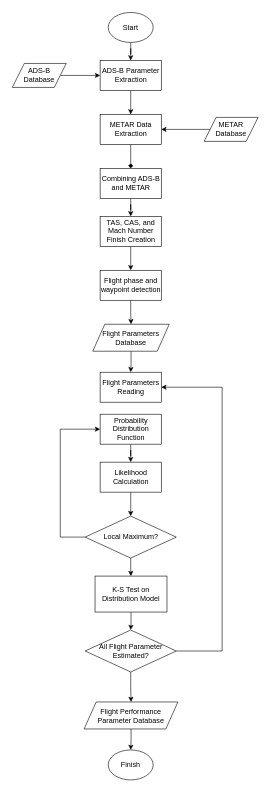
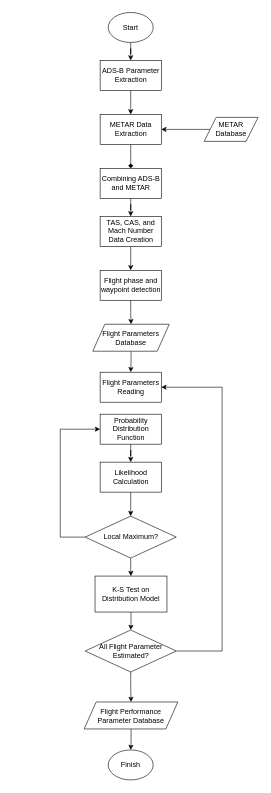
  <mxCell id="0" />
  <mxCell id="1" parent="0" />
  <mxCell id="2" style="edgeStyle=orthogonalEdgeStyle;rounded=0;orthogonalLoop=1;jettySize=auto;html=1;" edge="1" parent="1" source="3" target="7"><mxGeometry relative="1" as="geometry" /></mxCell>
  <mxCell id="3" value="Start" style="ellipse;whiteSpace=wrap;html=1;" vertex="1" parent="1"><mxGeometry x="180" y="20" width="75" height="50" as="geometry" /></mxCell>
- <mxCell id="4" style="edgeStyle=orthogonalEdgeStyle;rounded=0;orthogonalLoop=1;jettySize=auto;html=1;" edge="1" parent="1" source="5" target="7"><mxGeometry relative="1" as="geometry" /></mxCell>
- <mxCell id="5" value="ADS-B Database" style="shape=parallelogram;perimeter=parallelogramPerimeter;whiteSpace=wrap;html=1;fixedSize=1;" vertex="1" parent="1"><mxGeometry x="20" y="105" width="90" height="40" as="geometry" /></mxCell>
  <mxCell id="6" style="edgeStyle=orthogonalEdgeStyle;rounded=0;orthogonalLoop=1;jettySize=auto;html=1;entryX=0.5;entryY=0;entryDx=0;entryDy=0;" edge="1" parent="1" source="7" target="11"><mxGeometry relative="1" as="geometry" /></mxCell>
  <mxCell id="7" value="ADS-B Parameter Extraction" style="rounded=0;whiteSpace=wrap;html=1;" vertex="1" parent="1"><mxGeometry x="166.5" y="100" width="102" height="50" as="geometry" /></mxCell>
  <mxCell id="8" style="edgeStyle=orthogonalEdgeStyle;rounded=0;orthogonalLoop=1;jettySize=auto;html=1;entryX=1;entryY=0.5;entryDx=0;entryDy=0;" edge="1" parent="1" source="9" target="11"><mxGeometry relative="1" as="geometry" /></mxCell>
  <mxCell id="9" value="METAR Database" style="shape=parallelogram;perimeter=parallelogramPerimeter;whiteSpace=wrap;html=1;fixedSize=1;" vertex="1" parent="1"><mxGeometry x="340" y="195" width="90" height="40" as="geometry" /></mxCell>
  <mxCell id="10" style="edgeStyle=orthogonalEdgeStyle;rounded=0;orthogonalLoop=1;jettySize=auto;html=1;endArrow=diamond;" edge="1" parent="1" source="11" target="13"><mxGeometry relative="1" as="geometry" /></mxCell>
  <mxCell id="11" value="METAR Data Extraction" style="rounded=0;whiteSpace=wrap;html=1;" vertex="1" parent="1"><mxGeometry x="166.5" y="190" width="102" height="50" as="geometry" /></mxCell>
  <mxCell id="12" style="edgeStyle=orthogonalEdgeStyle;rounded=0;orthogonalLoop=1;jettySize=auto;html=1;" edge="1" parent="1" source="13" target="15"><mxGeometry relative="1" as="geometry" /></mxCell>
  <mxCell id="13" value="Combining ADS-B and METAR" style="rounded=0;whiteSpace=wrap;html=1;" vertex="1" parent="1"><mxGeometry x="166.5" y="280" width="102" height="50" as="geometry" /></mxCell>
  <mxCell id="14" style="edgeStyle=orthogonalEdgeStyle;rounded=0;orthogonalLoop=1;jettySize=auto;html=1;" edge="1" parent="1" source="15" target="17"><mxGeometry relative="1" as="geometry" /></mxCell>
- <mxCell id="15" value="TAS, CAS, and Mach Number Finish Creation" style="rounded=0;whiteSpace=wrap;html=1;" vertex="1" parent="1"><mxGeometry x="166.5" y="360" width="102" height="50" as="geometry" /></mxCell>
+ <mxCell id="15" value="TAS, CAS, and Mach Number Data Creation" style="rounded=0;whiteSpace=wrap;html=1;" vertex="1" parent="1"><mxGeometry x="166.5" y="360" width="102" height="50" as="geometry" /></mxCell>
  <mxCell id="16" style="edgeStyle=orthogonalEdgeStyle;rounded=0;orthogonalLoop=1;jettySize=auto;html=1;" edge="1" parent="1" source="17" target="19"><mxGeometry relative="1" as="geometry" /></mxCell>
  <mxCell id="17" value="Flight phase and waypoint detection" style="rounded=0;whiteSpace=wrap;html=1;" vertex="1" parent="1"><mxGeometry x="166.5" y="450" width="102" height="50" as="geometry" /></mxCell>
  <mxCell id="18" style="edgeStyle=orthogonalEdgeStyle;rounded=0;orthogonalLoop=1;jettySize=auto;html=1;" edge="1" parent="1" source="19" target="29"><mxGeometry relative="1" as="geometry" /></mxCell>
  <mxCell id="19" value="Flight Parameters Database" style="shape=parallelogram;perimeter=parallelogramPerimeter;whiteSpace=wrap;html=1;fixedSize=1;" vertex="1" parent="1"><mxGeometry x="154.25" y="540" width="127.5" height="45" as="geometry" /></mxCell>
  <mxCell id="20" style="edgeStyle=orthogonalEdgeStyle;rounded=0;orthogonalLoop=1;jettySize=auto;html=1;" edge="1" parent="1" source="21" target="23"><mxGeometry relative="1" as="geometry" /></mxCell>
  <mxCell id="21" value="Probability Distribution Function" style="rounded=0;whiteSpace=wrap;html=1;" vertex="1" parent="1"><mxGeometry x="166.5" y="690" width="102" height="50" as="geometry" /></mxCell>
  <mxCell id="22" style="edgeStyle=orthogonalEdgeStyle;rounded=0;orthogonalLoop=1;jettySize=auto;html=1;" edge="1" parent="1" source="23" target="26"><mxGeometry relative="1" as="geometry" /></mxCell>
  <mxCell id="23" value="Likelihood Calculation" style="rounded=0;whiteSpace=wrap;html=1;" vertex="1" parent="1"><mxGeometry x="166.5" y="770" width="102" height="50" as="geometry" /></mxCell>
  <mxCell id="24" style="edgeStyle=orthogonalEdgeStyle;rounded=0;orthogonalLoop=1;jettySize=auto;html=1;entryX=0;entryY=0.5;entryDx=0;entryDy=0;exitX=0;exitY=0.5;exitDx=0;exitDy=0;" edge="1" parent="1" source="26" target="21"><mxGeometry relative="1" as="geometry"><Array as="points"><mxPoint x="100" y="895" /><mxPoint x="100" y="715" /></Array></mxGeometry></mxCell>
  <mxCell id="25" style="edgeStyle=orthogonalEdgeStyle;rounded=0;orthogonalLoop=1;jettySize=auto;html=1;entryX=0.5;entryY=0;entryDx=0;entryDy=0;" edge="1" parent="1" source="26" target="28"><mxGeometry relative="1" as="geometry" /></mxCell>
  <mxCell id="26" value="Local Maximum?" style="rhombus;whiteSpace=wrap;html=1;" vertex="1" parent="1"><mxGeometry x="141.5" y="860" width="152" height="70" as="geometry" /></mxCell>
  <mxCell id="27" style="edgeStyle=orthogonalEdgeStyle;rounded=0;orthogonalLoop=1;jettySize=auto;html=1;" edge="1" parent="1" source="28" target="32"><mxGeometry relative="1" as="geometry" /></mxCell>
  <mxCell id="28" value="K-S Test on Distribution Model" style="rounded=0;whiteSpace=wrap;html=1;" vertex="1" parent="1"><mxGeometry x="158" y="960" width="120" height="60" as="geometry" /></mxCell>
  <mxCell id="29" value="Flight Parameters Reading" style="rounded=0;whiteSpace=wrap;html=1;" vertex="1" parent="1"><mxGeometry x="166.5" y="620" width="102" height="50" as="geometry" /></mxCell>
  <mxCell id="30" style="edgeStyle=orthogonalEdgeStyle;rounded=0;orthogonalLoop=1;jettySize=auto;html=1;entryX=1;entryY=0.5;entryDx=0;entryDy=0;" edge="1" parent="1" source="32" target="29"><mxGeometry relative="1" as="geometry"><Array as="points"><mxPoint x="370" y="1085" /><mxPoint x="370" y="645" /></Array></mxGeometry></mxCell>
  <mxCell id="31" style="edgeStyle=orthogonalEdgeStyle;rounded=0;orthogonalLoop=1;jettySize=auto;html=1;" edge="1" parent="1" source="32" target="34"><mxGeometry relative="1" as="geometry" /></mxCell>
  <mxCell id="32" value="All Flight Parameter Estimated?" style="rhombus;whiteSpace=wrap;html=1;" vertex="1" parent="1"><mxGeometry x="141.5" y="1050" width="152" height="70" as="geometry" /></mxCell>
  <mxCell id="33" style="edgeStyle=orthogonalEdgeStyle;rounded=0;orthogonalLoop=1;jettySize=auto;html=1;" edge="1" parent="1" source="34" target="35"><mxGeometry relative="1" as="geometry" /></mxCell>
  <mxCell id="34" value="Flight Performance Parameter Database" style="shape=parallelogram;perimeter=parallelogramPerimeter;whiteSpace=wrap;html=1;fixedSize=1;" vertex="1" parent="1"><mxGeometry x="139.88" y="1170" width="156.25" height="45" as="geometry" /></mxCell>
  <mxCell id="35" value="Finish" style="ellipse;whiteSpace=wrap;html=1;" vertex="1" parent="1"><mxGeometry x="180" y="1250" width="75" height="50" as="geometry" /></mxCell>
